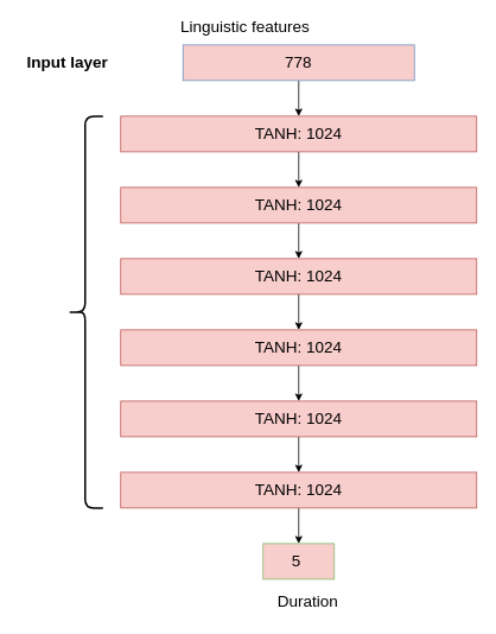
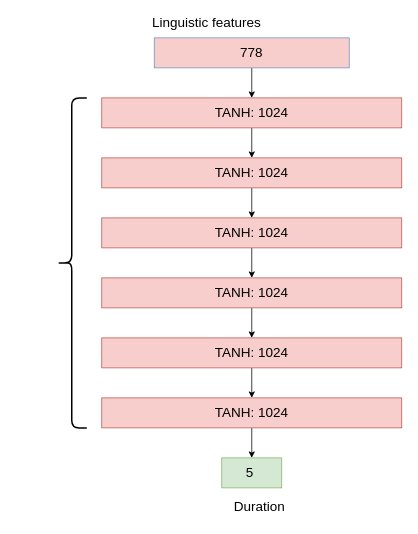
  <mxCell id="0" />
  <mxCell id="1" parent="0" />
  <mxCell id="2" style="edgeStyle=orthogonalEdgeStyle;rounded=0;orthogonalLoop=1;jettySize=auto;html=1;exitX=0.5;exitY=1;exitDx=0;exitDy=0;fontSize=18;" edge="1" parent="1" source="3" target="5"><mxGeometry relative="1" as="geometry" /></mxCell>
  <mxCell id="3" value="778" style="rounded=0;whiteSpace=wrap;html=1;rotation=0;fillColor=#f8cecc;strokeColor=#6c8ebf;fontSize=18;" vertex="1" parent="1"><mxGeometry x="205" y="50" width="260" height="40" as="geometry" /></mxCell>
  <mxCell id="4" style="edgeStyle=orthogonalEdgeStyle;rounded=0;orthogonalLoop=1;jettySize=auto;html=1;exitX=0.5;exitY=1;exitDx=0;exitDy=0;fontSize=18;" edge="1" parent="1" source="5" target="7"><mxGeometry relative="1" as="geometry" /></mxCell>
  <mxCell id="5" value="TANH: 1024" style="rounded=0;whiteSpace=wrap;html=1;rotation=0;fillColor=#f8cecc;strokeColor=#b85450;fontSize=18;" vertex="1" parent="1"><mxGeometry x="135" y="130" width="400" height="40" as="geometry" /></mxCell>
  <mxCell id="6" style="edgeStyle=orthogonalEdgeStyle;rounded=0;orthogonalLoop=1;jettySize=auto;html=1;exitX=0.5;exitY=1;exitDx=0;exitDy=0;fontSize=18;" edge="1" parent="1" source="7" target="9"><mxGeometry relative="1" as="geometry" /></mxCell>
  <mxCell id="7" value="TANH: 1024" style="rounded=0;whiteSpace=wrap;html=1;rotation=0;fillColor=#f8cecc;strokeColor=#b85450;fontSize=18;" vertex="1" parent="1"><mxGeometry x="135" y="210" width="400" height="40" as="geometry" /></mxCell>
  <mxCell id="8" style="edgeStyle=orthogonalEdgeStyle;rounded=0;orthogonalLoop=1;jettySize=auto;html=1;exitX=0.5;exitY=1;exitDx=0;exitDy=0;fontSize=18;" edge="1" parent="1" source="9" target="11"><mxGeometry relative="1" as="geometry" /></mxCell>
  <mxCell id="9" value="TANH: 1024" style="rounded=0;whiteSpace=wrap;html=1;rotation=0;fillColor=#f8cecc;strokeColor=#b85450;fontSize=18;" vertex="1" parent="1"><mxGeometry x="135" y="290" width="400" height="40" as="geometry" /></mxCell>
  <mxCell id="10" style="edgeStyle=orthogonalEdgeStyle;rounded=0;orthogonalLoop=1;jettySize=auto;html=1;exitX=0.5;exitY=1;exitDx=0;exitDy=0;fontSize=18;" edge="1" parent="1" source="11" target="13"><mxGeometry relative="1" as="geometry" /></mxCell>
  <mxCell id="11" value="TANH: 1024" style="rounded=0;whiteSpace=wrap;html=1;rotation=0;fillColor=#f8cecc;strokeColor=#b85450;fontSize=18;" vertex="1" parent="1"><mxGeometry x="135" y="370" width="400" height="40" as="geometry" /></mxCell>
  <mxCell id="12" style="edgeStyle=orthogonalEdgeStyle;rounded=0;orthogonalLoop=1;jettySize=auto;html=1;exitX=0.5;exitY=1;exitDx=0;exitDy=0;fontSize=18;" edge="1" parent="1" source="13" target="15"><mxGeometry relative="1" as="geometry" /></mxCell>
  <mxCell id="13" value="TANH: 1024" style="rounded=0;whiteSpace=wrap;html=1;rotation=0;fillColor=#f8cecc;strokeColor=#b85450;fontSize=18;" vertex="1" parent="1"><mxGeometry x="135" y="450" width="400" height="40" as="geometry" /></mxCell>
  <mxCell id="14" style="edgeStyle=orthogonalEdgeStyle;rounded=0;orthogonalLoop=1;jettySize=auto;html=1;exitX=0.5;exitY=1;exitDx=0;exitDy=0;fontSize=18;" edge="1" parent="1" source="15" target="17"><mxGeometry relative="1" as="geometry" /></mxCell>
  <mxCell id="15" value="TANH: 1024" style="rounded=0;whiteSpace=wrap;html=1;rotation=0;fillColor=#f8cecc;strokeColor=#b85450;fontSize=18;" vertex="1" parent="1"><mxGeometry x="135" y="530" width="400" height="40" as="geometry" /></mxCell>
  <mxCell id="16" value="Linguistic features&lt;br&gt;" style="text;html=1;strokeColor=none;fillColor=none;align=center;verticalAlign=middle;whiteSpace=wrap;rounded=0;fontSize=18;" vertex="1" parent="1"><mxGeometry x="185" y="20" width="180" height="20" as="geometry" /></mxCell>
- <mxCell id="17" value="5&amp;nbsp;" style="rounded=0;whiteSpace=wrap;html=1;rotation=0;fillColor=#f8cecc;strokeColor=#82b366;fontSize=18;" vertex="1" parent="1"><mxGeometry x="295" y="610" width="80" height="40" as="geometry" /></mxCell>
+ <mxCell id="17" value="5&amp;nbsp;" style="rounded=0;whiteSpace=wrap;html=1;rotation=0;fillColor=#d5e8d4;strokeColor=#82b366;fontSize=18;" vertex="1" parent="1"><mxGeometry x="295" y="610" width="80" height="40" as="geometry" /></mxCell>
  <mxCell id="18" value="Duration" style="text;html=1;align=center;verticalAlign=middle;resizable=0;points=[];autosize=1;fontSize=18;" vertex="1" parent="1"><mxGeometry x="305" y="660" width="80" height="30" as="geometry" /></mxCell>
  <mxCell id="19" value="" style="shape=curlyBracket;whiteSpace=wrap;html=1;rounded=1;fontSize=18;strokeWidth=2;" vertex="1" parent="1"><mxGeometry x="75" y="130" width="40" height="440" as="geometry" /></mxCell>
- <mxCell id="20" value="Input layer" style="text;html=1;align=center;verticalAlign=middle;resizable=0;points=[];autosize=1;fontSize=18;fontStyle=1" vertex="1" parent="1"><mxGeometry x="20" y="55" width="110" height="30" as="geometry" /></mxCell>
